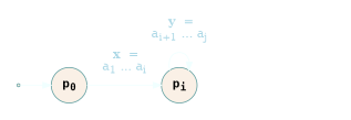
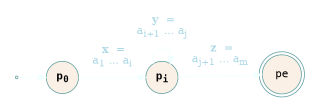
  digraph {
    rankdir=LR
    node [color=cadetblue fillcolor=linen fontname=monospace shape=circle style=filled]
    edge [color=azure fontcolor=lightblue]
    n1 [label=Start shape=point]
    n2 [label=<<b>p<sub>0</sub></b>>]
    n3 [label=<<b>p<sub>i</sub></b>>]
+   pe [shape=doublecircle]
    subgraph cluster_1 {
      color=white
      fontcolor=white
      n1
      n2
      n3
+     pe
    }
    n1 -> n2
    n2 -> n3 [label=< <b>x</b>&nbsp; =<br align="center"/>a<sub>1</sub> ... a<sub>i</sub><br/> >]
    n3 -> n3 [label=< <b>y</b>&nbsp; =<br align="center"/>a<sub>i+1</sub> ... a<sub>j</sub><br/> >]
+   n3 -> pe [label=< <b>z</b>&nbsp; =<br align="center"/>a<sub>j+1</sub> ... a<sub>m</sub><br/> >]
  }
